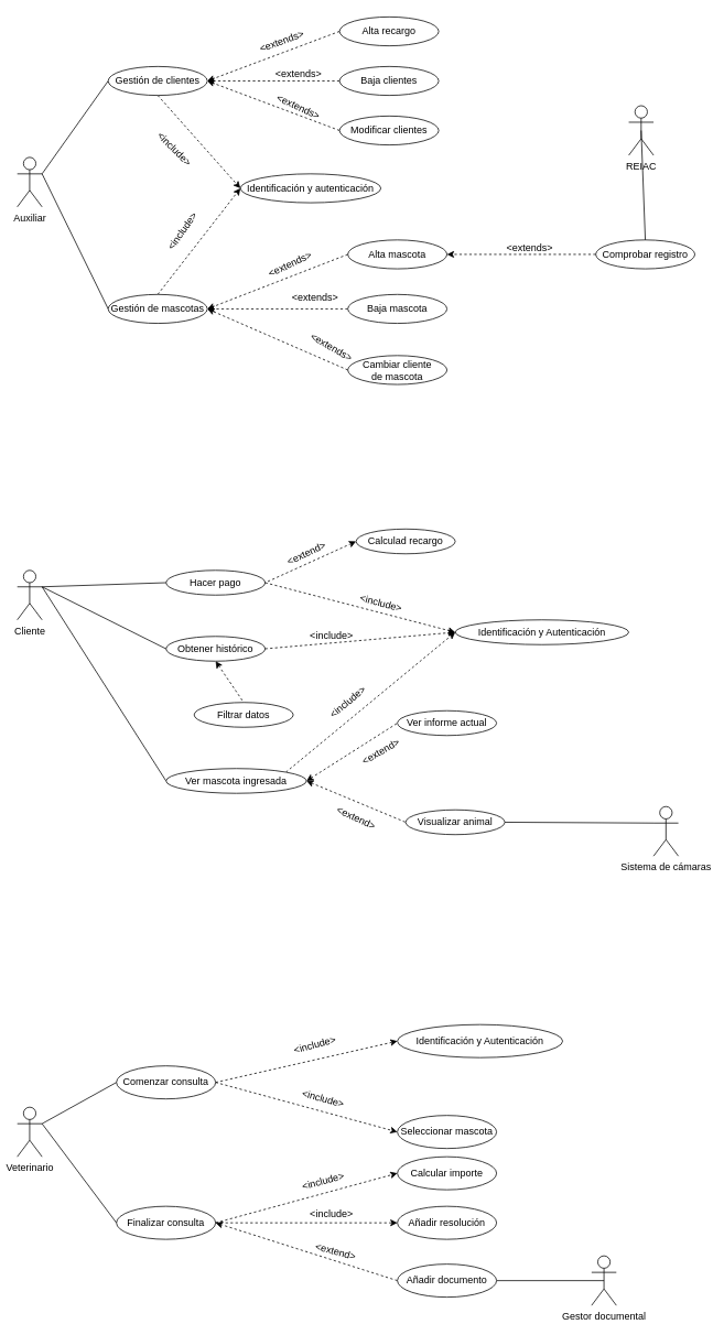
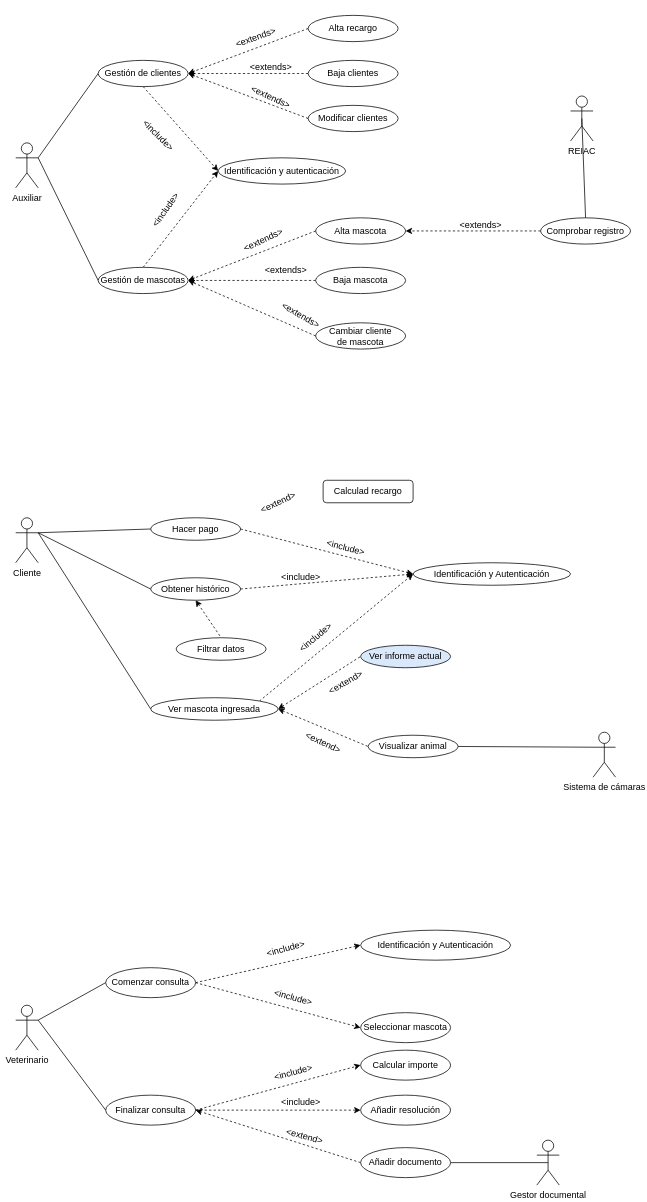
  <mxCell id="0" />
  <mxCell id="1" parent="0" />
  <mxCell id="2" style="rounded=0;orthogonalLoop=1;jettySize=auto;html=1;exitX=1;exitY=0.333;exitDx=0;exitDy=0;exitPerimeter=0;entryX=0;entryY=0.5;entryDx=0;entryDy=0;endArrow=none;endFill=0;" edge="1" parent="1" source="4" target="16"><mxGeometry relative="1" as="geometry" /></mxCell>
  <mxCell id="3" style="rounded=0;orthogonalLoop=1;jettySize=auto;html=1;exitX=1;exitY=0.333;exitDx=0;exitDy=0;exitPerimeter=0;entryX=0;entryY=0.5;entryDx=0;entryDy=0;endArrow=none;endFill=0;" edge="1" parent="1" source="4" target="20"><mxGeometry relative="1" as="geometry" /></mxCell>
  <mxCell id="4" value="Auxiliar" style="shape=umlActor;verticalLabelPosition=bottom;verticalAlign=top;html=1;outlineConnect=0;" parent="1" vertex="1"><mxGeometry x="20" y="190" width="30" height="60" as="geometry" /></mxCell>
  <mxCell id="5" style="edgeStyle=none;rounded=0;orthogonalLoop=1;jettySize=auto;html=1;exitX=1;exitY=0.333;exitDx=0;exitDy=0;exitPerimeter=0;entryX=0;entryY=0.5;entryDx=0;entryDy=0;endArrow=none;endFill=0;" edge="1" parent="1" source="8" target="43"><mxGeometry relative="1" as="geometry" /></mxCell>
  <mxCell id="6" style="edgeStyle=none;rounded=0;orthogonalLoop=1;jettySize=auto;html=1;exitX=1;exitY=0.333;exitDx=0;exitDy=0;exitPerimeter=0;entryX=0;entryY=0.5;entryDx=0;entryDy=0;endArrow=none;endFill=0;" edge="1" parent="1" source="8" target="45"><mxGeometry relative="1" as="geometry" /></mxCell>
  <mxCell id="7" style="edgeStyle=none;rounded=0;orthogonalLoop=1;jettySize=auto;html=1;exitX=1;exitY=0.333;exitDx=0;exitDy=0;exitPerimeter=0;entryX=0;entryY=0.5;entryDx=0;entryDy=0;endArrow=none;endFill=0;" edge="1" parent="1" source="8" target="51"><mxGeometry relative="1" as="geometry" /></mxCell>
  <mxCell id="8" value="Cliente" style="shape=umlActor;verticalLabelPosition=bottom;verticalAlign=top;html=1;outlineConnect=0;" parent="1" vertex="1"><mxGeometry x="20" y="690" width="30" height="60" as="geometry" /></mxCell>
  <mxCell id="9" style="edgeStyle=none;rounded=0;orthogonalLoop=1;jettySize=auto;html=1;exitX=1;exitY=0.333;exitDx=0;exitDy=0;exitPerimeter=0;entryX=0;entryY=0.5;entryDx=0;entryDy=0;startArrow=none;startFill=0;endArrow=none;endFill=0;" edge="1" parent="1" source="11" target="67"><mxGeometry relative="1" as="geometry" /></mxCell>
  <mxCell id="10" style="edgeStyle=none;rounded=0;orthogonalLoop=1;jettySize=auto;html=1;exitX=1;exitY=0.333;exitDx=0;exitDy=0;exitPerimeter=0;entryX=0;entryY=0.5;entryDx=0;entryDy=0;startArrow=none;startFill=0;endArrow=none;endFill=0;" edge="1" parent="1" source="11" target="70"><mxGeometry relative="1" as="geometry" /></mxCell>
  <mxCell id="11" value="&lt;div&gt;Veterinario&lt;/div&gt;" style="shape=umlActor;verticalLabelPosition=bottom;verticalAlign=top;html=1;outlineConnect=0;" parent="1" vertex="1"><mxGeometry x="20" y="1340" width="30" height="60" as="geometry" /></mxCell>
  <mxCell id="12" style="rounded=0;orthogonalLoop=1;jettySize=auto;html=1;exitX=0;exitY=0.5;exitDx=0;exitDy=0;entryX=1;entryY=0.5;entryDx=0;entryDy=0;dashed=1;" edge="1" parent="1" source="21" target="16"><mxGeometry relative="1" as="geometry" /></mxCell>
  <mxCell id="13" style="rounded=0;orthogonalLoop=1;jettySize=auto;html=1;exitX=0;exitY=0.5;exitDx=0;exitDy=0;entryX=1;entryY=0.5;entryDx=0;entryDy=0;dashed=1;" edge="1" parent="1" source="22" target="16"><mxGeometry relative="1" as="geometry" /></mxCell>
  <mxCell id="14" style="rounded=0;orthogonalLoop=1;jettySize=auto;html=1;exitX=0;exitY=0.5;exitDx=0;exitDy=0;entryX=1;entryY=0.5;entryDx=0;entryDy=0;dashed=1;" edge="1" parent="1" source="23" target="16"><mxGeometry relative="1" as="geometry" /></mxCell>
  <mxCell id="15" style="rounded=0;orthogonalLoop=1;jettySize=auto;html=1;exitX=0.5;exitY=1;exitDx=0;exitDy=0;entryX=0;entryY=0.5;entryDx=0;entryDy=0;dashed=1;" edge="1" parent="1" source="16" target="24"><mxGeometry relative="1" as="geometry" /></mxCell>
  <mxCell id="16" value="Gestión de clientes" style="ellipse;whiteSpace=wrap;html=1;" vertex="1" parent="1"><mxGeometry x="130" y="80" width="120" height="35" as="geometry" /></mxCell>
  <mxCell id="17" style="rounded=0;orthogonalLoop=1;jettySize=auto;html=1;exitX=0;exitY=0.5;exitDx=0;exitDy=0;entryX=1;entryY=0.5;entryDx=0;entryDy=0;dashed=1;" edge="1" parent="1" source="27" target="20"><mxGeometry relative="1" as="geometry" /></mxCell>
  <mxCell id="18" style="rounded=0;orthogonalLoop=1;jettySize=auto;html=1;exitX=0;exitY=0.5;exitDx=0;exitDy=0;entryX=1;entryY=0.5;entryDx=0;entryDy=0;dashed=1;" edge="1" parent="1" source="26" target="20"><mxGeometry relative="1" as="geometry" /></mxCell>
  <mxCell id="19" style="rounded=0;orthogonalLoop=1;jettySize=auto;html=1;exitX=0.5;exitY=0;exitDx=0;exitDy=0;entryX=0;entryY=0.5;entryDx=0;entryDy=0;dashed=1;" edge="1" parent="1" source="20" target="24"><mxGeometry relative="1" as="geometry" /></mxCell>
  <mxCell id="20" value="Gestión de mascotas" style="ellipse;whiteSpace=wrap;html=1;" vertex="1" parent="1"><mxGeometry x="130" y="356" width="120" height="35" as="geometry" /></mxCell>
  <mxCell id="21" value="Alta recargo" style="ellipse;whiteSpace=wrap;html=1;" vertex="1" parent="1"><mxGeometry x="410" y="20" width="120" height="35" as="geometry" /></mxCell>
  <mxCell id="22" value="Baja clientes" style="ellipse;whiteSpace=wrap;html=1;" vertex="1" parent="1"><mxGeometry x="410" y="80" width="120" height="35" as="geometry" /></mxCell>
  <mxCell id="23" value="Modificar clientes" style="ellipse;whiteSpace=wrap;html=1;" vertex="1" parent="1"><mxGeometry x="410" y="140" width="120" height="35" as="geometry" /></mxCell>
  <mxCell id="24" value="Identificación y autenticación" style="ellipse;whiteSpace=wrap;html=1;" vertex="1" parent="1"><mxGeometry x="290" y="210" width="170" height="35" as="geometry" /></mxCell>
  <mxCell id="25" value="&lt;div&gt;Alta mascota&lt;/div&gt;" style="ellipse;whiteSpace=wrap;html=1;" vertex="1" parent="1"><mxGeometry x="420" y="290" width="120" height="35" as="geometry" /></mxCell>
  <mxCell id="26" value="&lt;div&gt;Cambiar cliente&lt;/div&gt;&lt;div&gt;de mascota&lt;br&gt;&lt;/div&gt;" style="ellipse;whiteSpace=wrap;html=1;" vertex="1" parent="1"><mxGeometry x="420" y="430" width="120" height="35" as="geometry" /></mxCell>
  <mxCell id="27" value="Baja mascota" style="ellipse;whiteSpace=wrap;html=1;" vertex="1" parent="1"><mxGeometry x="420" y="356" width="120" height="35" as="geometry" /></mxCell>
  <mxCell id="28" style="edgeStyle=none;rounded=0;orthogonalLoop=1;jettySize=auto;html=1;exitX=0;exitY=0.5;exitDx=0;exitDy=0;entryX=1;entryY=0.5;entryDx=0;entryDy=0;dashed=1;" edge="1" parent="1" source="29" target="25"><mxGeometry relative="1" as="geometry" /></mxCell>
  <mxCell id="29" value="Comprobar registro" style="ellipse;whiteSpace=wrap;html=1;" vertex="1" parent="1"><mxGeometry x="720" y="290" width="120" height="35" as="geometry" /></mxCell>
  <mxCell id="30" style="edgeStyle=none;rounded=0;orthogonalLoop=1;jettySize=auto;html=1;exitX=0.5;exitY=0.5;exitDx=0;exitDy=0;exitPerimeter=0;entryX=0.5;entryY=0;entryDx=0;entryDy=0;endArrow=none;endFill=0;" edge="1" parent="1" source="31" target="29"><mxGeometry relative="1" as="geometry" /></mxCell>
  <mxCell id="31" value="REIAC" style="shape=umlActor;verticalLabelPosition=bottom;verticalAlign=top;html=1;outlineConnect=0;" vertex="1" parent="1"><mxGeometry x="760" y="127.5" width="30" height="60" as="geometry" /></mxCell>
  <mxCell id="32" value="&amp;lt;include&amp;gt;" style="text;html=1;align=center;verticalAlign=middle;resizable=0;points=[];autosize=1;strokeColor=none;fillColor=none;rotation=45;" vertex="1" parent="1"><mxGeometry x="170" y="165" width="80" height="30" as="geometry" /></mxCell>
  <mxCell id="33" value="&amp;lt;include&amp;gt;" style="text;html=1;align=center;verticalAlign=middle;resizable=0;points=[];autosize=1;strokeColor=none;fillColor=none;rotation=-55;" vertex="1" parent="1"><mxGeometry x="180" y="265" width="80" height="30" as="geometry" /></mxCell>
  <mxCell id="34" style="rounded=0;orthogonalLoop=1;jettySize=auto;html=1;exitX=0;exitY=0.5;exitDx=0;exitDy=0;entryX=1;entryY=0.5;entryDx=0;entryDy=0;dashed=1;" edge="1" parent="1" source="25" target="20"><mxGeometry relative="1" as="geometry" /></mxCell>
  <mxCell id="35" value="&amp;lt;extends&amp;gt;" style="text;html=1;align=center;verticalAlign=middle;resizable=0;points=[];autosize=1;strokeColor=none;fillColor=none;rotation=25;" vertex="1" parent="1"><mxGeometry x="320" y="114" width="80" height="30" as="geometry" /></mxCell>
  <mxCell id="36" value="&amp;lt;extends&amp;gt;" style="text;html=1;align=center;verticalAlign=middle;resizable=0;points=[];autosize=1;strokeColor=none;fillColor=none;" vertex="1" parent="1"><mxGeometry x="320" y="75" width="80" height="30" as="geometry" /></mxCell>
  <mxCell id="37" value="&amp;lt;extends&amp;gt;" style="text;html=1;align=center;verticalAlign=middle;resizable=0;points=[];autosize=1;strokeColor=none;fillColor=none;rotation=-20;" vertex="1" parent="1"><mxGeometry x="300" y="35" width="80" height="30" as="geometry" /></mxCell>
  <mxCell id="38" value="&amp;lt;extends&amp;gt;" style="text;html=1;align=center;verticalAlign=middle;resizable=0;points=[];autosize=1;strokeColor=none;fillColor=none;" vertex="1" parent="1"><mxGeometry x="600" y="285" width="80" height="30" as="geometry" /></mxCell>
  <mxCell id="39" value="&amp;lt;extends&amp;gt;" style="text;html=1;align=center;verticalAlign=middle;resizable=0;points=[];autosize=1;strokeColor=none;fillColor=none;rotation=-25;" vertex="1" parent="1"><mxGeometry x="310" y="305" width="80" height="30" as="geometry" /></mxCell>
  <mxCell id="40" value="&amp;lt;extends&amp;gt;" style="text;html=1;align=center;verticalAlign=middle;resizable=0;points=[];autosize=1;strokeColor=none;fillColor=none;" vertex="1" parent="1"><mxGeometry x="340" y="345" width="80" height="30" as="geometry" /></mxCell>
  <mxCell id="41" value="&amp;lt;extends&amp;gt;" style="text;html=1;align=center;verticalAlign=middle;resizable=0;points=[];autosize=1;strokeColor=none;fillColor=none;rotation=30;" vertex="1" parent="1"><mxGeometry x="360" y="405" width="80" height="30" as="geometry" /></mxCell>
  <mxCell id="42" style="edgeStyle=none;rounded=0;orthogonalLoop=1;jettySize=auto;html=1;exitX=1;exitY=0.5;exitDx=0;exitDy=0;entryX=0;entryY=0.5;entryDx=0;entryDy=0;startArrow=none;startFill=0;endArrow=classic;endFill=1;dashed=1;" edge="1" parent="1" source="43" target="56"><mxGeometry relative="1" as="geometry" /></mxCell>
  <mxCell id="43" value="Hacer pago" style="ellipse;whiteSpace=wrap;html=1;" vertex="1" parent="1"><mxGeometry x="200" y="690" width="120" height="30" as="geometry" /></mxCell>
  <mxCell id="44" style="edgeStyle=none;rounded=0;orthogonalLoop=1;jettySize=auto;html=1;exitX=1;exitY=0.5;exitDx=0;exitDy=0;entryX=0;entryY=0.5;entryDx=0;entryDy=0;startArrow=none;startFill=0;endArrow=classic;endFill=1;dashed=1;" edge="1" parent="1" source="45" target="56"><mxGeometry relative="1" as="geometry" /></mxCell>
  <mxCell id="45" value="Obtener histórico" style="ellipse;whiteSpace=wrap;html=1;" vertex="1" parent="1"><mxGeometry x="200" y="770" width="120" height="30" as="geometry" /></mxCell>
  <mxCell id="46" style="edgeStyle=none;rounded=0;orthogonalLoop=1;jettySize=auto;html=1;exitX=0.5;exitY=1;exitDx=0;exitDy=0;entryX=0.5;entryY=0;entryDx=0;entryDy=0;endArrow=none;endFill=0;dashed=1;startArrow=classic;startFill=1;" edge="1" parent="1" source="45" target="47"><mxGeometry relative="1" as="geometry" /></mxCell>
  <mxCell id="47" value="Filtrar datos" style="ellipse;whiteSpace=wrap;html=1;" vertex="1" parent="1"><mxGeometry x="234" y="850" width="120" height="30" as="geometry" /></mxCell>
  <mxCell id="48" style="edgeStyle=none;rounded=0;orthogonalLoop=1;jettySize=auto;html=1;exitX=1;exitY=0.5;exitDx=0;exitDy=0;entryX=0;entryY=0.5;entryDx=0;entryDy=0;dashed=1;startArrow=classic;startFill=1;endArrow=none;endFill=0;" edge="1" parent="1" source="51" target="54"><mxGeometry relative="1" as="geometry" /></mxCell>
  <mxCell id="49" style="edgeStyle=none;rounded=0;orthogonalLoop=1;jettySize=auto;html=1;exitX=1;exitY=0.5;exitDx=0;exitDy=0;entryX=0;entryY=0.5;entryDx=0;entryDy=0;dashed=1;startArrow=classic;startFill=1;endArrow=none;endFill=0;" edge="1" parent="1" source="51" target="55"><mxGeometry relative="1" as="geometry" /></mxCell>
  <mxCell id="50" style="edgeStyle=none;rounded=0;orthogonalLoop=1;jettySize=auto;html=1;exitX=1;exitY=0;exitDx=0;exitDy=0;entryX=0;entryY=0.5;entryDx=0;entryDy=0;startArrow=none;startFill=0;endArrow=classic;endFill=1;dashed=1;" edge="1" parent="1" source="51" target="56"><mxGeometry relative="1" as="geometry" /></mxCell>
  <mxCell id="51" value="Ver mascota ingresada" style="ellipse;whiteSpace=wrap;html=1;" vertex="1" parent="1"><mxGeometry x="200" y="930" width="170" height="30" as="geometry" /></mxCell>
- <mxCell id="52" style="edgeStyle=none;rounded=0;orthogonalLoop=1;jettySize=auto;html=1;exitX=0;exitY=0.5;exitDx=0;exitDy=0;entryX=1;entryY=0.5;entryDx=0;entryDy=0;dashed=1;startArrow=classic;startFill=1;endArrow=none;endFill=0;" edge="1" parent="1" source="53" target="43"><mxGeometry relative="1" as="geometry" /></mxCell>
- <mxCell id="53" value="Calculad recargo" style="ellipse;whiteSpace=wrap;html=1;" vertex="1" parent="1"><mxGeometry x="430" y="640" width="120" height="30" as="geometry" /></mxCell>
- <mxCell id="54" value="Ver informe actual" style="ellipse;whiteSpace=wrap;html=1;" vertex="1" parent="1"><mxGeometry x="480" y="860" width="120" height="30" as="geometry" /></mxCell>
+ <mxCell id="53" value="Calculad recargo" style="whiteSpace=wrap;html=1;rounded=1;" vertex="1" parent="1"><mxGeometry x="430" y="640" width="120" height="30" as="geometry" /></mxCell>
+ <mxCell id="54" value="Ver informe actual" style="ellipse;whiteSpace=wrap;html=1;fillColor=#dae8fc;" vertex="1" parent="1"><mxGeometry x="480" y="860" width="120" height="30" as="geometry" /></mxCell>
  <mxCell id="55" value="Visualizar animal" style="ellipse;whiteSpace=wrap;html=1;" vertex="1" parent="1"><mxGeometry x="490" y="980" width="120" height="30" as="geometry" /></mxCell>
  <mxCell id="56" value="Identificación y Autenticación" style="ellipse;whiteSpace=wrap;html=1;" vertex="1" parent="1"><mxGeometry x="550" y="750" width="210" height="30" as="geometry" /></mxCell>
  <mxCell id="57" style="edgeStyle=none;orthogonalLoop=1;jettySize=auto;html=1;exitX=0;exitY=0.333;exitDx=0;exitDy=0;exitPerimeter=0;entryX=1;entryY=0.5;entryDx=0;entryDy=0;startArrow=none;startFill=0;endArrow=none;endFill=0;rounded=0;" edge="1" parent="1" source="58" target="55"><mxGeometry relative="1" as="geometry" /></mxCell>
  <mxCell id="58" value="Sistema de cámaras" style="shape=umlActor;verticalLabelPosition=bottom;verticalAlign=top;html=1;outlineConnect=0;" vertex="1" parent="1"><mxGeometry x="790" y="976" width="30" height="60" as="geometry" /></mxCell>
  <mxCell id="59" value="&amp;lt;include&amp;gt;" style="text;html=1;align=center;verticalAlign=middle;resizable=0;points=[];autosize=1;strokeColor=none;fillColor=none;rotation=15;" vertex="1" parent="1"><mxGeometry x="420" y="715" width="80" height="30" as="geometry" /></mxCell>
  <mxCell id="60" value="&amp;lt;extend&amp;gt;" style="text;html=1;align=center;verticalAlign=middle;resizable=0;points=[];autosize=1;strokeColor=none;fillColor=none;rotation=-25;" vertex="1" parent="1"><mxGeometry x="335" y="655" width="70" height="30" as="geometry" /></mxCell>
  <mxCell id="61" value="&amp;lt;extend&amp;gt;" style="text;html=1;align=center;verticalAlign=middle;resizable=0;points=[];autosize=1;strokeColor=none;fillColor=none;rotation=-30;rounded=0;" vertex="1" parent="1"><mxGeometry x="425" y="895" width="70" height="30" as="geometry" /></mxCell>
  <mxCell id="62" value="&amp;lt;extend&amp;gt;" style="text;html=1;align=center;verticalAlign=middle;resizable=0;points=[];autosize=1;strokeColor=none;fillColor=none;rotation=25;" vertex="1" parent="1"><mxGeometry x="395" y="975" width="70" height="30" as="geometry" /></mxCell>
  <mxCell id="63" value="&amp;lt;include&amp;gt;" style="text;html=1;align=center;verticalAlign=middle;resizable=0;points=[];autosize=1;strokeColor=none;fillColor=none;" vertex="1" parent="1"><mxGeometry x="360" y="755" width="80" height="30" as="geometry" /></mxCell>
  <mxCell id="64" value="&amp;lt;include&amp;gt;" style="text;html=1;align=center;verticalAlign=middle;resizable=0;points=[];autosize=1;strokeColor=none;fillColor=none;rotation=-40;" vertex="1" parent="1"><mxGeometry x="380" y="835" width="80" height="30" as="geometry" /></mxCell>
  <mxCell id="65" style="edgeStyle=none;rounded=0;orthogonalLoop=1;jettySize=auto;html=1;exitX=1;exitY=0.5;exitDx=0;exitDy=0;entryX=0;entryY=0.5;entryDx=0;entryDy=0;dashed=1;startArrow=none;startFill=0;endArrow=classic;endFill=1;" edge="1" parent="1" source="67" target="71"><mxGeometry relative="1" as="geometry" /></mxCell>
  <mxCell id="66" style="edgeStyle=none;rounded=0;orthogonalLoop=1;jettySize=auto;html=1;exitX=1;exitY=0.5;exitDx=0;exitDy=0;entryX=0;entryY=0.5;entryDx=0;entryDy=0;dashed=1;startArrow=none;startFill=0;endArrow=classic;endFill=1;" edge="1" parent="1" source="67" target="72"><mxGeometry relative="1" as="geometry" /></mxCell>
  <mxCell id="67" value="Comenzar consulta" style="ellipse;whiteSpace=wrap;html=1;rounded=0;" vertex="1" parent="1"><mxGeometry x="140" y="1290" width="120" height="40" as="geometry" /></mxCell>
  <mxCell id="68" style="edgeStyle=none;rounded=0;orthogonalLoop=1;jettySize=auto;html=1;exitX=1;exitY=0.5;exitDx=0;exitDy=0;entryX=0;entryY=0.5;entryDx=0;entryDy=0;dashed=1;startArrow=none;startFill=0;endArrow=classic;endFill=1;" edge="1" parent="1" source="70" target="74"><mxGeometry relative="1" as="geometry" /></mxCell>
  <mxCell id="69" style="edgeStyle=none;rounded=0;orthogonalLoop=1;jettySize=auto;html=1;exitX=1;exitY=0.5;exitDx=0;exitDy=0;entryX=0;entryY=0.5;entryDx=0;entryDy=0;dashed=1;startArrow=none;startFill=0;endArrow=classic;endFill=1;" edge="1" parent="1" source="70" target="73"><mxGeometry relative="1" as="geometry" /></mxCell>
  <mxCell id="70" value="Finalizar consulta" style="ellipse;whiteSpace=wrap;html=1;rounded=0;" vertex="1" parent="1"><mxGeometry x="140" y="1460" width="120" height="40" as="geometry" /></mxCell>
  <mxCell id="71" value="Identificación y Autenticación" style="ellipse;whiteSpace=wrap;html=1;rounded=0;" vertex="1" parent="1"><mxGeometry x="480" y="1240" width="200" height="40" as="geometry" /></mxCell>
  <mxCell id="72" value="Seleccionar mascota" style="ellipse;whiteSpace=wrap;html=1;rounded=0;" vertex="1" parent="1"><mxGeometry x="480" y="1350" width="120" height="40" as="geometry" /></mxCell>
  <mxCell id="73" value="Calcular importe" style="ellipse;whiteSpace=wrap;html=1;rounded=0;" vertex="1" parent="1"><mxGeometry x="480" y="1400" width="120" height="40" as="geometry" /></mxCell>
  <mxCell id="74" value="Añadir resolución" style="ellipse;whiteSpace=wrap;html=1;rounded=0;" vertex="1" parent="1"><mxGeometry x="480" y="1460" width="120" height="40" as="geometry" /></mxCell>
  <mxCell id="75" style="edgeStyle=none;rounded=0;orthogonalLoop=1;jettySize=auto;html=1;exitX=0;exitY=0.5;exitDx=0;exitDy=0;entryX=1;entryY=0.5;entryDx=0;entryDy=0;dashed=1;startArrow=none;startFill=0;endArrow=classic;endFill=1;" edge="1" parent="1" source="77" target="70"><mxGeometry relative="1" as="geometry" /></mxCell>
  <mxCell id="76" style="edgeStyle=none;rounded=0;orthogonalLoop=1;jettySize=auto;html=1;exitX=1;exitY=0.5;exitDx=0;exitDy=0;entryX=0.5;entryY=0.5;entryDx=0;entryDy=0;entryPerimeter=0;startArrow=none;startFill=0;endArrow=none;endFill=0;" edge="1" parent="1" source="77" target="78"><mxGeometry relative="1" as="geometry" /></mxCell>
  <mxCell id="77" value="Añadir documento" style="ellipse;whiteSpace=wrap;html=1;rounded=0;" vertex="1" parent="1"><mxGeometry x="480" y="1530" width="120" height="40" as="geometry" /></mxCell>
  <mxCell id="78" value="Gestor documental" style="shape=umlActor;verticalLabelPosition=bottom;verticalAlign=top;html=1;outlineConnect=0;" vertex="1" parent="1"><mxGeometry x="715" y="1520" width="30" height="60" as="geometry" /></mxCell>
  <mxCell id="79" value="&amp;lt;include&amp;gt;" style="text;html=1;align=center;verticalAlign=middle;resizable=0;points=[];autosize=1;strokeColor=none;fillColor=none;rotation=-15;" vertex="1" parent="1"><mxGeometry x="340" y="1250" width="80" height="30" as="geometry" /></mxCell>
  <mxCell id="80" value="&amp;lt;include&amp;gt;" style="text;html=1;align=center;verticalAlign=middle;resizable=0;points=[];autosize=1;strokeColor=none;fillColor=none;rotation=15;" vertex="1" parent="1"><mxGeometry x="350" y="1315" width="80" height="30" as="geometry" /></mxCell>
  <mxCell id="81" value="&amp;lt;include&amp;gt;" style="text;html=1;align=center;verticalAlign=middle;resizable=0;points=[];autosize=1;strokeColor=none;fillColor=none;rotation=-15;" vertex="1" parent="1"><mxGeometry x="350" y="1415" width="80" height="30" as="geometry" /></mxCell>
  <mxCell id="82" value="&amp;lt;include&amp;gt;" style="text;html=1;align=center;verticalAlign=middle;resizable=0;points=[];autosize=1;strokeColor=none;fillColor=none;" vertex="1" parent="1"><mxGeometry x="360" y="1455" width="80" height="30" as="geometry" /></mxCell>
  <mxCell id="83" value="&amp;lt;extend&amp;gt;" style="text;html=1;align=center;verticalAlign=middle;resizable=0;points=[];autosize=1;strokeColor=none;fillColor=none;rotation=15;" vertex="1" parent="1"><mxGeometry x="370" y="1500" width="70" height="30" as="geometry" /></mxCell>
